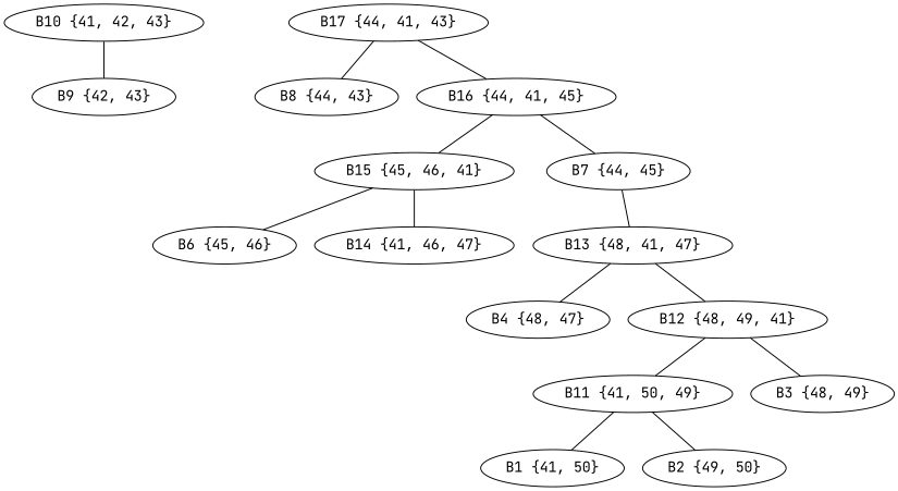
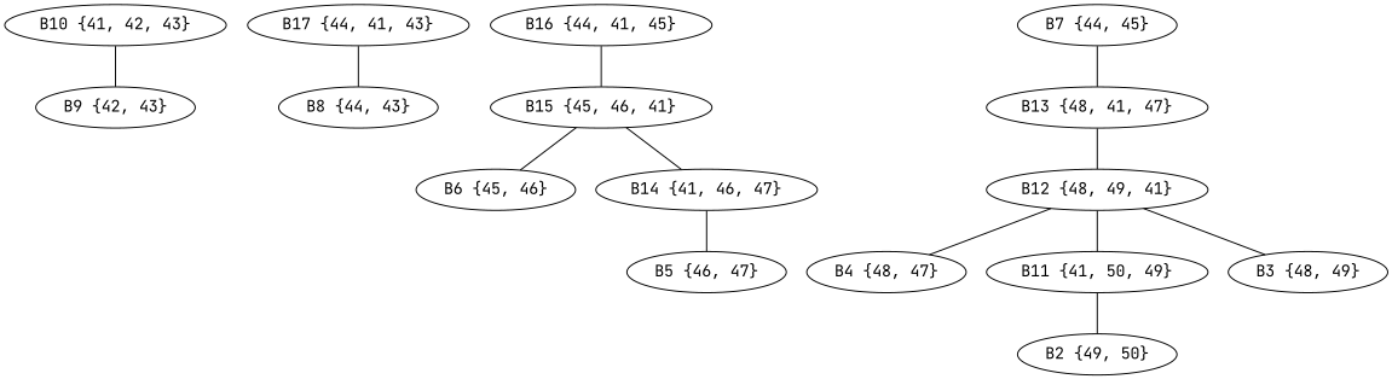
  graph {
    fontname="JetBrains Mono"
    node [fontname="JetBrains Mono"]
    edge [fontname="JetBrains Mono"]
    n1 [label="B10 {41, 42, 43}"]
    n2 [label="B9 {42, 43}"]
    n3 [label="B17 {44, 41, 43}"]
    n4 [label="B8 {44, 43}"]
    n5 [label="B16 {44, 41, 45}"]
    n6 [label="B15 {45, 46, 41}"]
    n7 [label="B7 {44, 45}"]
    n8 [label="B6 {45, 46}"]
    n9 [label="B14 {41, 46, 47}"]
    n10 [label="B13 {48, 41, 47}"]
+   n11 [label="B5 {46, 47}"]
    n12 [label="B4 {48, 47}"]
    n13 [label="B12 {48, 49, 41}"]
    n14 [label="B11 {41, 50, 49}"]
    n15 [label="B3 {48, 49}"]
-   n16 [label="B1 {41, 50}"]
    n17 [label="B2 {49, 50}"]
    n1 -- n2
    n3 -- n4
-   n3 -- n5
    n5 -- n6
-   n5 -- n7
    n6 -- n8
    n6 -- n9
    n7 -- n10
-   n10 -- n12
+   n9 -- n11
+   n13 -- n12
    n10 -- n13
    n13 -- n14
    n13 -- n15
-   n14 -- n16
    n14 -- n17
  }
